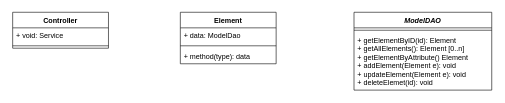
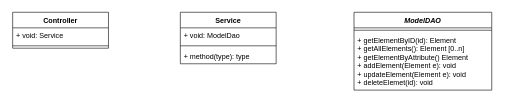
  <mxCell id="0" />
  <mxCell id="1" parent="0" />
  <mxCell id="2" value="ModelDAO" style="swimlane;fontStyle=3;align=center;verticalAlign=top;childLayout=stackLayout;horizontal=1;startSize=26;horizontalStack=0;resizeParent=1;resizeParentMax=0;resizeLast=0;collapsible=1;marginBottom=0;" vertex="1" parent="1"><mxGeometry x="590" y="20" width="230" height="130" as="geometry" /></mxCell>
  <mxCell id="3" value="" style="line;strokeWidth=1;fillColor=none;align=left;verticalAlign=middle;spacingTop=-1;spacingLeft=3;spacingRight=3;rotatable=0;labelPosition=right;points=[];portConstraint=eastwest;" vertex="1" parent="2"><mxGeometry y="26" width="230" height="8" as="geometry" /></mxCell>
  <mxCell id="4" value="+ getElementByID(id): Element&#10;+ getAllElements(): Element [0..n]&#10;+ getElementByAttribute() Element&#10;+ addElement(Element e): void&#10;+ updateElement(Element e): void&#10;+ deleteElemet(id): void&#10;" style="text;strokeColor=none;fillColor=none;align=left;verticalAlign=top;spacingLeft=4;spacingRight=4;overflow=hidden;rotatable=0;points=[[0,0.5],[1,0.5]];portConstraint=eastwest;" vertex="1" parent="2"><mxGeometry y="34" width="230" height="96" as="geometry" /></mxCell>
- <mxCell id="5" value="Element" style="swimlane;fontStyle=1;align=center;verticalAlign=top;childLayout=stackLayout;horizontal=1;startSize=26;horizontalStack=0;resizeParent=1;resizeParentMax=0;resizeLast=0;collapsible=1;marginBottom=0;" vertex="1" parent="1"><mxGeometry x="300" y="20" width="160" height="86" as="geometry" /></mxCell>
- <mxCell id="6" value="+ data: ModelDao" style="text;strokeColor=none;fillColor=none;align=left;verticalAlign=top;spacingLeft=4;spacingRight=4;overflow=hidden;rotatable=0;points=[[0,0.5],[1,0.5]];portConstraint=eastwest;" vertex="1" parent="5"><mxGeometry y="26" width="160" height="26" as="geometry" /></mxCell>
+ <mxCell id="5" value="Service" style="swimlane;fontStyle=1;align=center;verticalAlign=top;childLayout=stackLayout;horizontal=1;startSize=26;horizontalStack=0;resizeParent=1;resizeParentMax=0;resizeLast=0;collapsible=1;marginBottom=0;" vertex="1" parent="1"><mxGeometry x="300" y="20" width="160" height="86" as="geometry" /></mxCell>
+ <mxCell id="6" value="+ void: ModelDao" style="text;strokeColor=none;fillColor=none;align=left;verticalAlign=top;spacingLeft=4;spacingRight=4;overflow=hidden;rotatable=0;points=[[0,0.5],[1,0.5]];portConstraint=eastwest;" vertex="1" parent="5"><mxGeometry y="26" width="160" height="26" as="geometry" /></mxCell>
  <mxCell id="7" value="" style="line;strokeWidth=1;fillColor=none;align=left;verticalAlign=middle;spacingTop=-1;spacingLeft=3;spacingRight=3;rotatable=0;labelPosition=right;points=[];portConstraint=eastwest;" vertex="1" parent="5"><mxGeometry y="52" width="160" height="8" as="geometry" /></mxCell>
- <mxCell id="8" value="+ method(type): data" style="text;strokeColor=none;fillColor=none;align=left;verticalAlign=top;spacingLeft=4;spacingRight=4;overflow=hidden;rotatable=0;points=[[0,0.5],[1,0.5]];portConstraint=eastwest;" vertex="1" parent="5"><mxGeometry y="60" width="160" height="26" as="geometry" /></mxCell>
+ <mxCell id="8" value="+ method(type): type" style="text;strokeColor=none;fillColor=none;align=left;verticalAlign=top;spacingLeft=4;spacingRight=4;overflow=hidden;rotatable=0;points=[[0,0.5],[1,0.5]];portConstraint=eastwest;" vertex="1" parent="5"><mxGeometry y="60" width="160" height="26" as="geometry" /></mxCell>
  <mxCell id="9" value="Controller" style="swimlane;fontStyle=1;align=center;verticalAlign=top;childLayout=stackLayout;horizontal=1;startSize=26;horizontalStack=0;resizeParent=1;resizeParentMax=0;resizeLast=0;collapsible=1;marginBottom=0;" vertex="1" parent="1"><mxGeometry x="20" y="20" width="160" height="60" as="geometry" /></mxCell>
  <mxCell id="10" value="+ void: Service" style="text;strokeColor=none;fillColor=none;align=left;verticalAlign=top;spacingLeft=4;spacingRight=4;overflow=hidden;rotatable=0;points=[[0,0.5],[1,0.5]];portConstraint=eastwest;" vertex="1" parent="9"><mxGeometry y="26" width="160" height="26" as="geometry" /></mxCell>
  <mxCell id="11" value="" style="line;strokeWidth=1;fillColor=none;align=left;verticalAlign=middle;spacingTop=-1;spacingLeft=3;spacingRight=3;rotatable=0;labelPosition=right;points=[];portConstraint=eastwest;" vertex="1" parent="9"><mxGeometry y="52" width="160" height="8" as="geometry" /></mxCell>
